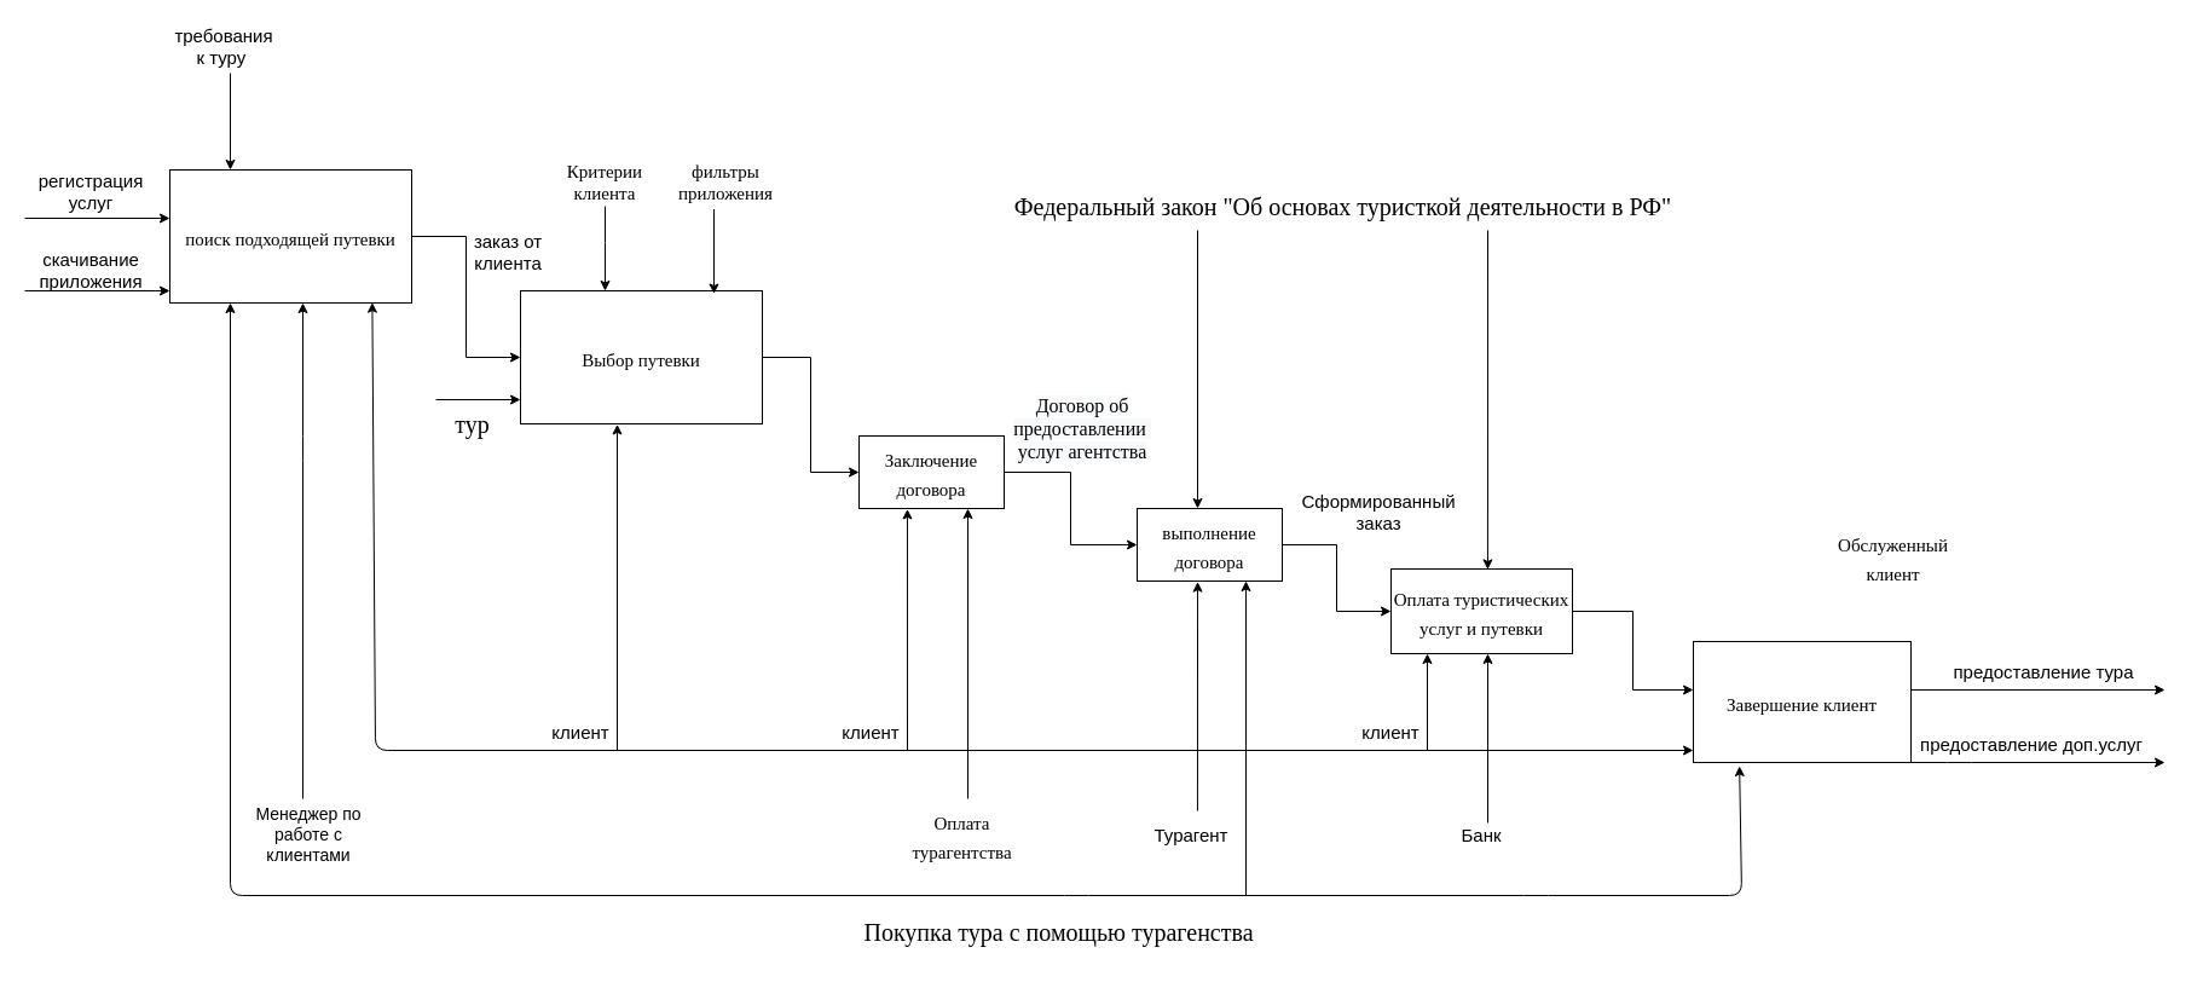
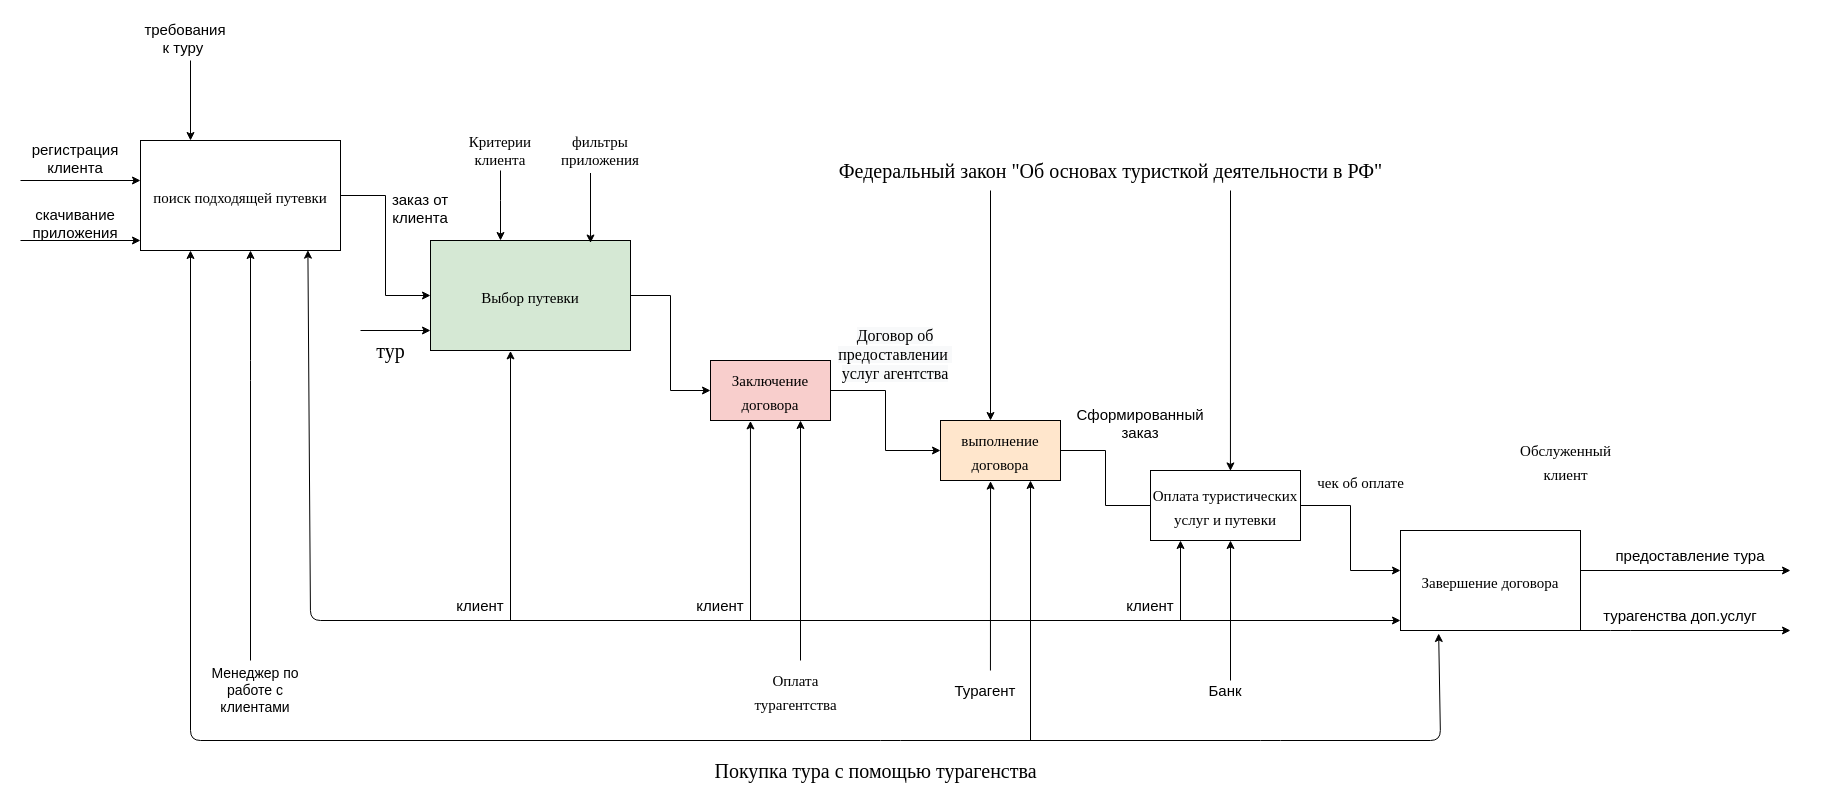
  <mxCell id="0" />
  <mxCell id="1" parent="0" />
  <mxCell id="2" style="edgeStyle=orthogonalEdgeStyle;rounded=0;orthogonalLoop=1;jettySize=auto;html=1;entryX=0;entryY=0.5;entryDx=0;entryDy=0;fontFamily=Times New Roman;fontSize=20;" parent="1" source="3" target="8" edge="1"><mxGeometry relative="1" as="geometry" /></mxCell>
- <mxCell id="3" value="&lt;span style=&quot;font-size: 15px;&quot;&gt;Выбор путевки&lt;/span&gt;" style="rounded=0;whiteSpace=wrap;html=1;fontSize=20;fontFamily=Times New Roman;" parent="1" vertex="1"><mxGeometry x="430" y="240" width="200" height="110" as="geometry" /></mxCell>
+ <mxCell id="3" value="&lt;span style=&quot;font-size: 15px;&quot;&gt;Выбор путевки&lt;/span&gt;" style="rounded=0;whiteSpace=wrap;html=1;fontSize=20;fontFamily=Times New Roman;fillColor=#d5e8d4;" parent="1" vertex="1"><mxGeometry x="430" y="240" width="200" height="110" as="geometry" /></mxCell>
  <mxCell id="4" value="" style="endArrow=classic;html=1;rounded=0;fontFamily=Times New Roman;fontSize=20;entryX=0.25;entryY=0;entryDx=0;entryDy=0;" parent="1" target="29" edge="1"><mxGeometry width="50" height="50" relative="1" as="geometry"><mxPoint x="190" y="60" as="sourcePoint" /><mxPoint x="290" y="80" as="targetPoint" /></mxGeometry></mxCell>
  <mxCell id="5" value="" style="endArrow=classic;html=1;rounded=0;fontFamily=Times New Roman;fontSize=20;" parent="1" edge="1"><mxGeometry width="50" height="50" relative="1" as="geometry"><mxPoint x="360" y="330" as="sourcePoint" /><mxPoint x="430" y="330" as="targetPoint" /></mxGeometry></mxCell>
  <mxCell id="6" value="тур" style="text;html=1;align=center;verticalAlign=middle;resizable=0;points=[];autosize=1;strokeColor=none;fillColor=none;fontSize=20;fontFamily=Times New Roman;" parent="1" vertex="1"><mxGeometry x="365" y="330" width="50" height="40" as="geometry" /></mxCell>
  <mxCell id="7" style="edgeStyle=orthogonalEdgeStyle;rounded=0;orthogonalLoop=1;jettySize=auto;html=1;entryX=0;entryY=0.5;entryDx=0;entryDy=0;fontFamily=Times New Roman;fontSize=20;" parent="1" source="8" target="13" edge="1"><mxGeometry relative="1" as="geometry" /></mxCell>
- <mxCell id="8" value="&lt;font style=&quot;font-size: 15px;&quot;&gt;Заключение договора&lt;/font&gt;" style="rounded=0;whiteSpace=wrap;html=1;fontFamily=Times New Roman;fontSize=20;" parent="1" vertex="1"><mxGeometry x="710" y="360" width="120" height="60" as="geometry" /></mxCell>
+ <mxCell id="8" value="&lt;font style=&quot;font-size: 15px;&quot;&gt;Заключение договора&lt;/font&gt;" style="rounded=0;whiteSpace=wrap;html=1;fontFamily=Times New Roman;fontSize=20;fillColor=#f8cecc;" parent="1" vertex="1"><mxGeometry x="710" y="360" width="120" height="60" as="geometry" /></mxCell>
  <mxCell id="9" value="Федеральный закон &quot;Об основах туристкой деятельности в РФ&quot;" style="text;html=1;align=center;verticalAlign=middle;resizable=0;points=[];autosize=1;strokeColor=none;fillColor=none;fontSize=20;fontFamily=Times New Roman;" parent="1" vertex="1"><mxGeometry x="825" y="150" width="570" height="40" as="geometry" /></mxCell>
  <mxCell id="10" value="" style="endArrow=classic;html=1;rounded=0;fontFamily=Times New Roman;fontSize=20;entryX=0.75;entryY=1;entryDx=0;entryDy=0;" parent="1" target="8" edge="1"><mxGeometry width="50" height="50" relative="1" as="geometry"><mxPoint x="800" y="660" as="sourcePoint" /><mxPoint x="750" y="400" as="targetPoint" /></mxGeometry></mxCell>
  <mxCell id="11" value="&lt;font style=&quot;font-size: 15px;&quot;&gt;Оплата&lt;br&gt;&amp;nbsp;турагентства&amp;nbsp;&lt;/font&gt;" style="text;html=1;align=center;verticalAlign=middle;resizable=0;points=[];autosize=1;strokeColor=none;fillColor=none;fontSize=20;fontFamily=Times New Roman;" parent="1" vertex="1"><mxGeometry x="740" y="660" width="110" height="60" as="geometry" /></mxCell>
- <mxCell id="12" style="edgeStyle=orthogonalEdgeStyle;rounded=0;orthogonalLoop=1;jettySize=auto;html=1;entryX=0;entryY=0.5;entryDx=0;entryDy=0;fontFamily=Times New Roman;fontSize=20;" parent="1" source="13" target="15" edge="1"><mxGeometry relative="1" as="geometry" /></mxCell>
- <mxCell id="13" value="&lt;font style=&quot;font-size: 15px;&quot;&gt;выполнение договора&lt;/font&gt;" style="rounded=0;whiteSpace=wrap;html=1;fontFamily=Times New Roman;fontSize=20;" parent="1" vertex="1"><mxGeometry x="940" y="420" width="120" height="60" as="geometry" /></mxCell>
+ <mxCell id="12" style="edgeStyle=orthogonalEdgeStyle;rounded=0;orthogonalLoop=1;jettySize=auto;html=1;entryX=0;entryY=0.5;entryDx=0;entryDy=0;fontFamily=Times New Roman;fontSize=20;endArrow=none;" parent="1" source="13" target="15" edge="1"><mxGeometry relative="1" as="geometry" /></mxCell>
+ <mxCell id="13" value="&lt;font style=&quot;font-size: 15px;&quot;&gt;выполнение договора&lt;/font&gt;" style="rounded=0;whiteSpace=wrap;html=1;fontFamily=Times New Roman;fontSize=20;fillColor=#ffe6cc;" parent="1" vertex="1"><mxGeometry x="940" y="420" width="120" height="60" as="geometry" /></mxCell>
  <mxCell id="14" style="edgeStyle=orthogonalEdgeStyle;rounded=0;orthogonalLoop=1;jettySize=auto;html=1;entryX=0;entryY=0.4;entryDx=0;entryDy=0;fontFamily=Times New Roman;fontSize=20;entryPerimeter=0;" parent="1" source="15" target="16" edge="1"><mxGeometry relative="1" as="geometry" /></mxCell>
  <mxCell id="15" value="&lt;span style=&quot;font-size: 15px;&quot;&gt;Оплата туристических услуг и путевки&lt;/span&gt;" style="rounded=0;whiteSpace=wrap;html=1;fontFamily=Times New Roman;fontSize=20;" parent="1" vertex="1"><mxGeometry x="1150" y="470" width="150" height="70" as="geometry" /></mxCell>
- <mxCell id="16" value="&lt;font style=&quot;font-size: 15px;&quot;&gt;Завершение клиент&lt;/font&gt;" style="rounded=0;whiteSpace=wrap;html=1;fontFamily=Times New Roman;fontSize=20;" parent="1" vertex="1"><mxGeometry x="1400" y="530" width="180" height="100" as="geometry" /></mxCell>
+ <mxCell id="16" value="&lt;font style=&quot;font-size: 15px;&quot;&gt;Завершение договора&lt;/font&gt;" style="rounded=0;whiteSpace=wrap;html=1;fontFamily=Times New Roman;fontSize=20;" parent="1" vertex="1"><mxGeometry x="1400" y="530" width="180" height="100" as="geometry" /></mxCell>
  <mxCell id="17" value="&lt;font style=&quot;font-size: 15px;&quot;&gt;Обслуженный &lt;br&gt;клиент&lt;/font&gt;" style="text;html=1;align=center;verticalAlign=middle;resizable=0;points=[];autosize=1;strokeColor=none;fillColor=none;fontSize=20;fontFamily=Times New Roman;" parent="1" vertex="1"><mxGeometry x="1510" y="430" width="110" height="60" as="geometry" /></mxCell>
  <mxCell id="18" value="" style="endArrow=classic;html=1;rounded=1;fontFamily=Times New Roman;fontSize=20;" parent="1" edge="1"><mxGeometry width="50" height="50" relative="1" as="geometry"><mxPoint x="990" y="190" as="sourcePoint" /><mxPoint x="990" y="420" as="targetPoint" /></mxGeometry></mxCell>
  <mxCell id="19" value="" style="endArrow=classic;html=1;rounded=1;fontFamily=Times New Roman;fontSize=20;entryX=0.533;entryY=0.006;entryDx=0;entryDy=0;entryPerimeter=0;" parent="1" target="15" edge="1"><mxGeometry width="50" height="50" relative="1" as="geometry"><mxPoint x="1230" y="190" as="sourcePoint" /><mxPoint x="1170" y="380" as="targetPoint" /></mxGeometry></mxCell>
+ <mxCell id="20" value="&lt;font style=&quot;font-size: 15px;&quot;&gt;чек об оплате&lt;/font&gt;" style="text;html=1;align=center;verticalAlign=middle;resizable=0;points=[];autosize=1;strokeColor=none;fillColor=none;fontSize=20;fontFamily=Times New Roman;" parent="1" vertex="1"><mxGeometry x="1305" y="460" width="110" height="40" as="geometry" /></mxCell>
  <mxCell id="21" value="" style="endArrow=classic;html=1;rounded=1;fontFamily=Times New Roman;fontSize=20;startArrow=classic;startFill=1;entryX=0.837;entryY=0.997;entryDx=0;entryDy=0;entryPerimeter=0;" parent="1" target="29" edge="1"><mxGeometry width="50" height="50" relative="1" as="geometry"><mxPoint x="1400" y="620" as="sourcePoint" /><mxPoint x="590" y="350" as="targetPoint" /><Array as="points"><mxPoint x="310" y="620" /></Array></mxGeometry></mxCell>
  <mxCell id="22" value="" style="endArrow=classic;html=1;rounded=1;fontFamily=Times New Roman;fontSize=20;startArrow=classic;startFill=1;entryX=0.25;entryY=1;entryDx=0;entryDy=0;exitX=0.212;exitY=1.03;exitDx=0;exitDy=0;exitPerimeter=0;" parent="1" source="16" target="29" edge="1"><mxGeometry width="50" height="50" relative="1" as="geometry"><mxPoint x="1440" y="590" as="sourcePoint" /><mxPoint x="510" y="340" as="targetPoint" /><Array as="points"><mxPoint x="1440" y="740" /><mxPoint x="1270" y="740" /><mxPoint x="890" y="740" /><mxPoint x="190" y="740" /></Array></mxGeometry></mxCell>
  <mxCell id="23" value="" style="endArrow=classic;html=1;rounded=1;fontFamily=Times New Roman;fontSize=20;entryX=0.333;entryY=1.007;entryDx=0;entryDy=0;entryPerimeter=0;" parent="1" target="8" edge="1"><mxGeometry width="50" height="50" relative="1" as="geometry"><mxPoint x="750" y="620" as="sourcePoint" /><mxPoint x="970" y="510" as="targetPoint" /></mxGeometry></mxCell>
  <mxCell id="24" value="" style="endArrow=classic;html=1;rounded=1;fontFamily=Times New Roman;fontSize=20;entryX=0.75;entryY=1;entryDx=0;entryDy=0;" parent="1" target="13" edge="1"><mxGeometry width="50" height="50" relative="1" as="geometry"><mxPoint x="1030" y="740" as="sourcePoint" /><mxPoint x="1050" y="530" as="targetPoint" /></mxGeometry></mxCell>
  <mxCell id="25" value="" style="endArrow=classic;html=1;rounded=1;fontFamily=Times New Roman;fontSize=20;entryX=0.417;entryY=1.01;entryDx=0;entryDy=0;entryPerimeter=0;exitX=0.538;exitY=0.167;exitDx=0;exitDy=0;exitPerimeter=0;" parent="1" source="42" target="13" edge="1"><mxGeometry width="50" height="50" relative="1" as="geometry"><mxPoint x="990" y="640" as="sourcePoint" /><mxPoint x="990" y="500" as="targetPoint" /></mxGeometry></mxCell>
  <mxCell id="26" value="&lt;font face=&quot;Times New Roman&quot; style=&quot;font-size: 20px;&quot;&gt;Покупка тура с помощью турагенства&lt;/font&gt;" style="text;html=1;align=center;verticalAlign=middle;resizable=0;points=[];autosize=1;strokeColor=none;fillColor=none;" parent="1" vertex="1"><mxGeometry x="700" y="750" width="350" height="40" as="geometry" /></mxCell>
  <mxCell id="27" value="" style="endArrow=classic;html=1;rounded=1;fontFamily=Times New Roman;fontSize=20;" parent="1" edge="1"><mxGeometry width="50" height="50" relative="1" as="geometry"><mxPoint x="1230" y="680" as="sourcePoint" /><mxPoint x="1230" y="540" as="targetPoint" /></mxGeometry></mxCell>
  <mxCell id="28" style="edgeStyle=orthogonalEdgeStyle;rounded=0;orthogonalLoop=1;jettySize=auto;html=1;strokeWidth=1;fontSize=15;" parent="1" source="29" target="3" edge="1"><mxGeometry relative="1" as="geometry" /></mxCell>
  <mxCell id="29" value="&lt;font style=&quot;font-size: 15px;&quot;&gt;поиск подходящей путевки&lt;/font&gt;" style="rounded=0;whiteSpace=wrap;html=1;fontSize=20;fontFamily=Times New Roman;" parent="1" vertex="1"><mxGeometry x="140" y="140" width="200" height="110" as="geometry" /></mxCell>
  <mxCell id="30" value="" style="endArrow=classic;html=1;rounded=0;fontFamily=Times New Roman;fontSize=20;" parent="1" edge="1"><mxGeometry width="50" height="50" relative="1" as="geometry"><mxPoint x="20" y="240" as="sourcePoint" /><mxPoint x="140" y="240" as="targetPoint" /></mxGeometry></mxCell>
  <mxCell id="31" value="" style="endArrow=classic;html=1;rounded=0;fontFamily=Times New Roman;fontSize=20;" parent="1" edge="1"><mxGeometry width="50" height="50" relative="1" as="geometry"><mxPoint x="20" y="180" as="sourcePoint" /><mxPoint x="140" y="180" as="targetPoint" /></mxGeometry></mxCell>
- <mxCell id="32" value="регистрация услуг" style="text;html=1;strokeColor=none;fillColor=none;align=center;verticalAlign=middle;whiteSpace=wrap;rounded=0;strokeWidth=15;fontSize=15;" parent="1" vertex="1"><mxGeometry x="30" y="140" width="90" height="35" as="geometry" /></mxCell>
+ <mxCell id="32" value="регистрация клиента" style="text;html=1;strokeColor=none;fillColor=none;align=center;verticalAlign=middle;whiteSpace=wrap;rounded=0;strokeWidth=15;fontSize=15;" parent="1" vertex="1"><mxGeometry x="30" y="140" width="90" height="35" as="geometry" /></mxCell>
  <mxCell id="33" value="требования к туру&amp;nbsp;" style="text;html=1;strokeColor=none;fillColor=none;align=center;verticalAlign=middle;whiteSpace=wrap;rounded=0;strokeWidth=15;fontSize=15;" parent="1" vertex="1"><mxGeometry x="140" width="90" height="35" as="geometry" y="20" /></mxCell>
  <mxCell id="34" value="заказ от клиента" style="text;html=1;strokeColor=none;fillColor=none;align=center;verticalAlign=middle;whiteSpace=wrap;rounded=0;strokeWidth=15;fontSize=15;" parent="1" vertex="1"><mxGeometry x="375" y="190" width="90" height="35" as="geometry" /></mxCell>
  <mxCell id="35" value="скачивание приложения" style="text;html=1;strokeColor=none;fillColor=none;align=center;verticalAlign=middle;whiteSpace=wrap;rounded=0;strokeWidth=15;fontSize=15;" parent="1" vertex="1"><mxGeometry x="20" y="205" width="110" height="35" as="geometry" /></mxCell>
  <mxCell id="36" value="" style="endArrow=classic;html=1;rounded=1;fontFamily=Times New Roman;fontSize=20;entryX=0.5;entryY=1;entryDx=0;entryDy=0;" parent="1" edge="1"><mxGeometry width="50" height="50" relative="1" as="geometry"><mxPoint x="250" y="660" as="sourcePoint" /><mxPoint x="250" y="250" as="targetPoint" /><Array as="points"><mxPoint x="250" y="370" /></Array></mxGeometry></mxCell>
  <mxCell id="37" value="&lt;font style=&quot;font-size: 14px;&quot;&gt;Менеджер по работе с клиентами&lt;/font&gt;" style="text;html=1;strokeColor=none;fillColor=none;align=center;verticalAlign=middle;whiteSpace=wrap;rounded=0;" parent="1" vertex="1"><mxGeometry x="190" y="660" width="130" height="60" as="geometry" /></mxCell>
  <mxCell id="38" value="" style="edgeStyle=orthogonalEdgeStyle;rounded=0;orthogonalLoop=1;jettySize=auto;html=1;" parent="1" source="39" target="3" edge="1"><mxGeometry relative="1" as="geometry"><Array as="points"><mxPoint x="500" y="200" /><mxPoint x="500" y="200" /></Array></mxGeometry></mxCell>
  <mxCell id="39" value="&lt;span style=&quot;font-family: &amp;quot;Times New Roman&amp;quot;;&quot;&gt;Критерии&lt;/span&gt;&lt;br style=&quot;font-family: &amp;quot;Times New Roman&amp;quot;;&quot;&gt;&lt;span style=&quot;font-family: &amp;quot;Times New Roman&amp;quot;;&quot;&gt;клиента&lt;/span&gt;" style="text;html=1;strokeColor=none;fillColor=none;align=center;verticalAlign=middle;whiteSpace=wrap;rounded=0;strokeWidth=15;fontSize=15;" parent="1" vertex="1"><mxGeometry x="450" y="130" width="100" height="40" as="geometry" /></mxCell>
  <mxCell id="40" value="&#10;&lt;span style=&quot;color: rgb(0, 0, 0); font-family: &amp;quot;Times New Roman&amp;quot;; font-size: 16px; font-style: normal; font-variant-ligatures: normal; font-variant-caps: normal; font-weight: 400; letter-spacing: normal; orphans: 2; text-align: center; text-indent: 0px; text-transform: none; widows: 2; word-spacing: 0px; -webkit-text-stroke-width: 0px; background-color: rgb(248, 249, 250); text-decoration-thickness: initial; text-decoration-style: initial; text-decoration-color: initial; float: none; display: inline !important;&quot;&gt;Договор об&lt;/span&gt;&lt;br style=&quot;color: rgb(0, 0, 0); font-family: &amp;quot;Times New Roman&amp;quot;; font-size: 16px; font-style: normal; font-variant-ligatures: normal; font-variant-caps: normal; font-weight: 400; letter-spacing: normal; orphans: 2; text-align: center; text-indent: 0px; text-transform: none; widows: 2; word-spacing: 0px; -webkit-text-stroke-width: 0px; background-color: rgb(248, 249, 250); text-decoration-thickness: initial; text-decoration-style: initial; text-decoration-color: initial;&quot;&gt;&lt;span style=&quot;color: rgb(0, 0, 0); font-family: &amp;quot;Times New Roman&amp;quot;; font-size: 16px; font-style: normal; font-variant-ligatures: normal; font-variant-caps: normal; font-weight: 400; letter-spacing: normal; orphans: 2; text-align: center; text-indent: 0px; text-transform: none; widows: 2; word-spacing: 0px; -webkit-text-stroke-width: 0px; background-color: rgb(248, 249, 250); text-decoration-thickness: initial; text-decoration-style: initial; text-decoration-color: initial; float: none; display: inline !important;&quot;&gt;предоставлении&amp;nbsp;&lt;/span&gt;&lt;br style=&quot;color: rgb(0, 0, 0); font-family: &amp;quot;Times New Roman&amp;quot;; font-size: 16px; font-style: normal; font-variant-ligatures: normal; font-variant-caps: normal; font-weight: 400; letter-spacing: normal; orphans: 2; text-align: center; text-indent: 0px; text-transform: none; widows: 2; word-spacing: 0px; -webkit-text-stroke-width: 0px; background-color: rgb(248, 249, 250); text-decoration-thickness: initial; text-decoration-style: initial; text-decoration-color: initial;&quot;&gt;&lt;span style=&quot;color: rgb(0, 0, 0); font-family: &amp;quot;Times New Roman&amp;quot;; font-size: 16px; font-style: normal; font-variant-ligatures: normal; font-variant-caps: normal; font-weight: 400; letter-spacing: normal; orphans: 2; text-align: center; text-indent: 0px; text-transform: none; widows: 2; word-spacing: 0px; -webkit-text-stroke-width: 0px; background-color: rgb(248, 249, 250); text-decoration-thickness: initial; text-decoration-style: initial; text-decoration-color: initial; float: none; display: inline !important;&quot;&gt;услуг агентства&lt;/span&gt;&#10;&#10;" style="text;html=1;strokeColor=none;fillColor=none;align=center;verticalAlign=middle;whiteSpace=wrap;rounded=0;strokeWidth=15;fontSize=15;" parent="1" vertex="1"><mxGeometry x="840" y="330" width="110" height="65" as="geometry" /></mxCell>
  <mxCell id="41" value="Банк" style="text;html=1;strokeColor=none;fillColor=none;align=center;verticalAlign=middle;whiteSpace=wrap;rounded=0;strokeWidth=15;fontSize=15;" parent="1" vertex="1"><mxGeometry x="1195" y="675" width="60" height="30" as="geometry" /></mxCell>
  <mxCell id="42" value="&lt;span style=&quot;font-size: 15px;&quot;&gt;Турагент&lt;/span&gt;" style="text;html=1;strokeColor=none;fillColor=none;align=center;verticalAlign=middle;whiteSpace=wrap;rounded=0;" parent="1" vertex="1"><mxGeometry x="920" y="660" width="130" height="60" as="geometry" /></mxCell>
  <mxCell id="43" value="" style="endArrow=classic;html=1;rounded=1;fontFamily=Times New Roman;fontSize=20;" parent="1" edge="1"><mxGeometry width="50" height="50" relative="1" as="geometry"><mxPoint x="1180" y="620" as="sourcePoint" /><mxPoint x="1180" y="540" as="targetPoint" /></mxGeometry></mxCell>
  <mxCell id="44" value="клиент" style="text;html=1;strokeColor=none;fillColor=none;align=center;verticalAlign=middle;whiteSpace=wrap;rounded=0;strokeWidth=15;fontSize=15;" parent="1" vertex="1"><mxGeometry x="1120" y="590" width="60" height="30" as="geometry" /></mxCell>
  <mxCell id="45" value="клиент" style="text;html=1;strokeColor=none;fillColor=none;align=center;verticalAlign=middle;whiteSpace=wrap;rounded=0;strokeWidth=15;fontSize=15;" parent="1" vertex="1"><mxGeometry x="690" y="590" width="60" height="30" as="geometry" /></mxCell>
  <mxCell id="46" value="" style="endArrow=classic;html=1;rounded=1;fontFamily=Times New Roman;fontSize=20;entryX=0.333;entryY=1.007;entryDx=0;entryDy=0;entryPerimeter=0;" parent="1" edge="1"><mxGeometry width="50" height="50" relative="1" as="geometry"><mxPoint x="510" y="620" as="sourcePoint" /><mxPoint x="510" y="350.42" as="targetPoint" /></mxGeometry></mxCell>
  <mxCell id="47" value="клиент" style="text;html=1;strokeColor=none;fillColor=none;align=center;verticalAlign=middle;whiteSpace=wrap;rounded=0;strokeWidth=15;fontSize=15;" parent="1" vertex="1"><mxGeometry x="450" y="590" width="60" height="30" as="geometry" /></mxCell>
  <mxCell id="48" value="" style="endArrow=classic;html=1;rounded=1;fontFamily=Times New Roman;fontSize=20;" parent="1" edge="1"><mxGeometry width="50" height="50" relative="1" as="geometry"><mxPoint x="1580" y="570" as="sourcePoint" /><mxPoint x="1790" y="570" as="targetPoint" /><Array as="points" /></mxGeometry></mxCell>
  <mxCell id="49" value="" style="endArrow=classic;html=1;rounded=1;fontFamily=Times New Roman;fontSize=20;" parent="1" edge="1"><mxGeometry width="50" height="50" relative="1" as="geometry"><mxPoint x="1580" y="630" as="sourcePoint" /><mxPoint x="1790" y="630" as="targetPoint" /><Array as="points"><mxPoint x="1620" y="630" /></Array></mxGeometry></mxCell>
  <mxCell id="50" value="предоставление тура" style="text;html=1;strokeColor=none;fillColor=none;align=center;verticalAlign=middle;whiteSpace=wrap;rounded=0;strokeWidth=15;fontSize=15;" parent="1" vertex="1"><mxGeometry x="1580" y="540" width="220" height="30" as="geometry" /></mxCell>
- <mxCell id="51" value="предоставление доп.услуг" style="text;html=1;strokeColor=none;fillColor=none;align=center;verticalAlign=middle;whiteSpace=wrap;rounded=0;strokeWidth=15;fontSize=15;" parent="1" vertex="1"><mxGeometry x="1570" y="600" width="220" height="30" as="geometry" /></mxCell>
+ <mxCell id="51" value="турагенства доп.услуг" style="text;html=1;strokeColor=none;fillColor=none;align=center;verticalAlign=middle;whiteSpace=wrap;rounded=0;strokeWidth=15;fontSize=15;" parent="1" vertex="1"><mxGeometry x="1570" y="600" width="220" height="30" as="geometry" /></mxCell>
  <mxCell id="52" value="" style="edgeStyle=orthogonalEdgeStyle;rounded=0;orthogonalLoop=1;jettySize=auto;html=1;" parent="1" edge="1"><mxGeometry x="-0.429" y="50" relative="1" as="geometry"><mxPoint x="590" y="172.5" as="sourcePoint" /><mxPoint x="590" y="242.5" as="targetPoint" /><Array as="points"><mxPoint x="590" y="202.5" /><mxPoint x="590" y="202.5" /></Array><mxPoint as="offset" /></mxGeometry></mxCell>
  <mxCell id="53" value="&lt;font face=&quot;Times New Roman&quot;&gt;фильтры приложения&lt;/font&gt;" style="text;html=1;strokeColor=none;fillColor=none;align=center;verticalAlign=middle;whiteSpace=wrap;rounded=0;strokeWidth=15;fontSize=15;" parent="1" vertex="1"><mxGeometry x="550" y="130" width="100" height="40" as="geometry" /></mxCell>
  <mxCell id="54" value="Сформированный заказ" style="text;html=1;strokeColor=none;fillColor=none;align=center;verticalAlign=middle;whiteSpace=wrap;rounded=0;strokeWidth=15;fontSize=15;" parent="1" vertex="1"><mxGeometry x="1085" y="390" width="110" height="65" as="geometry" /></mxCell>
